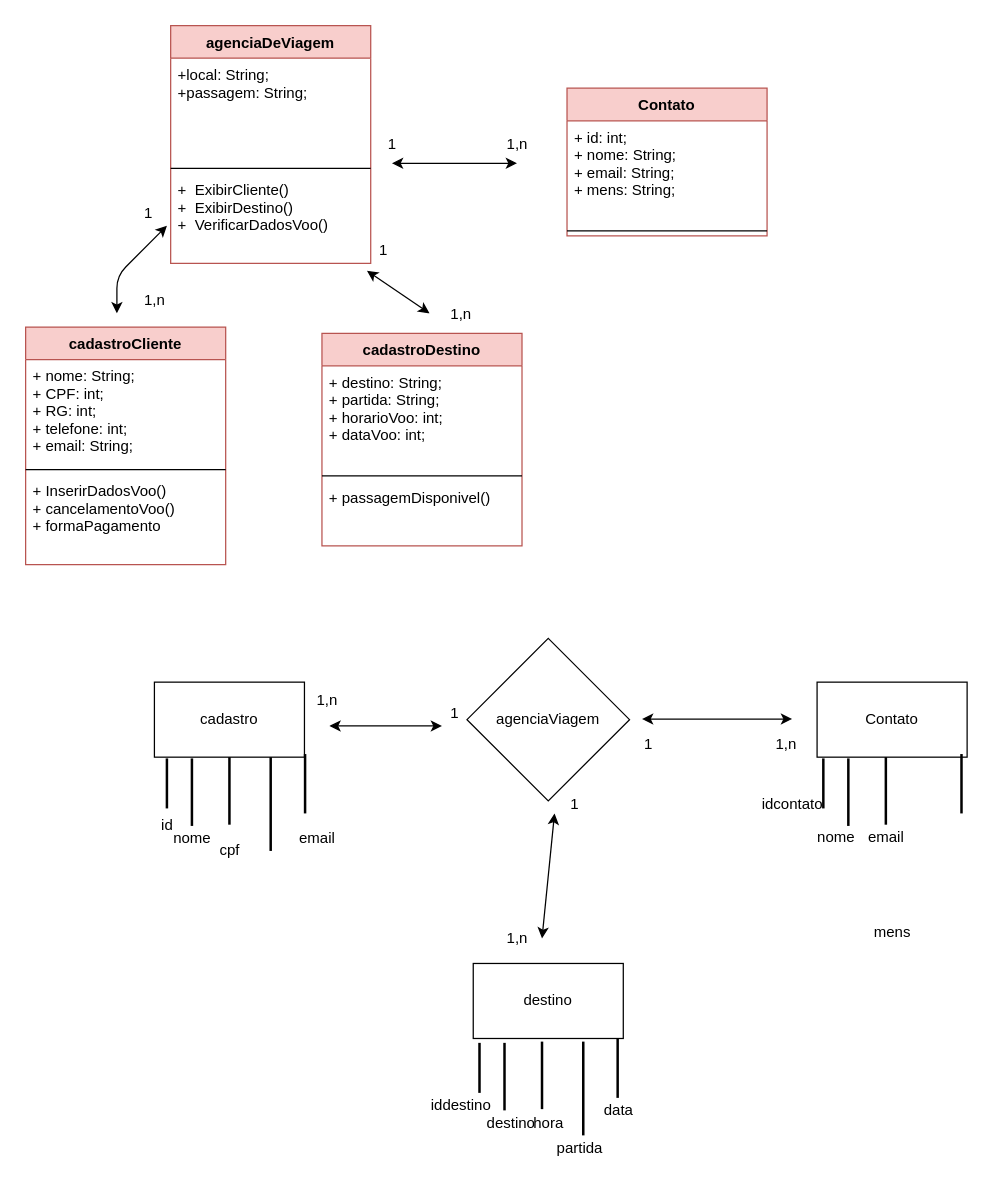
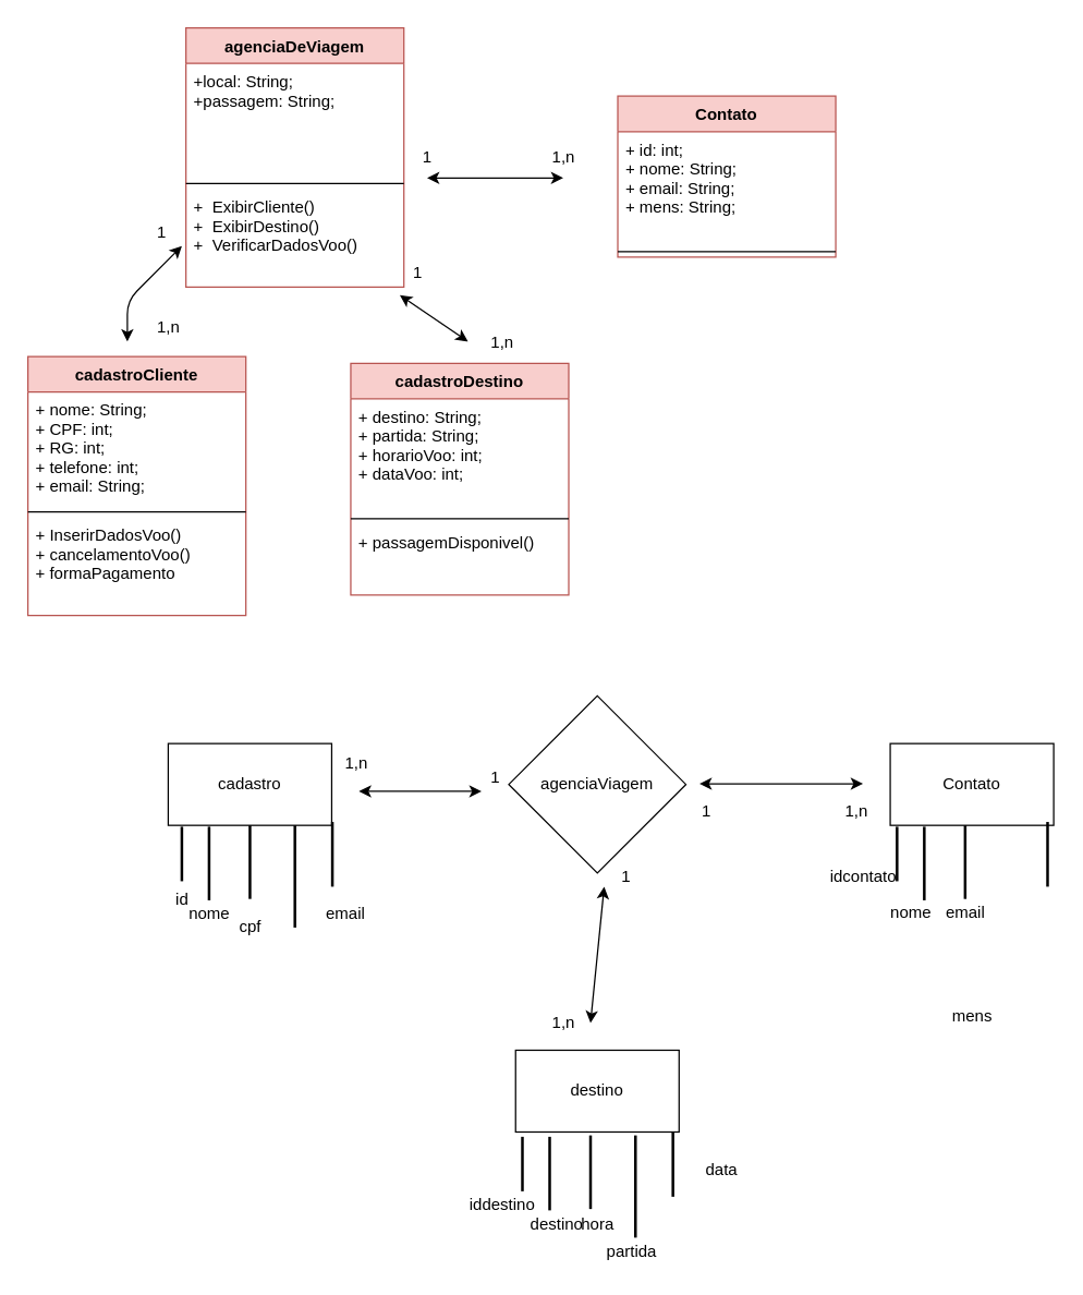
  <mxCell id="0" />
  <mxCell id="1" parent="0" />
  <mxCell id="2" value="agenciaViagem" style="rhombus;whiteSpace=wrap;html=1;rounded=0;sketch=0;" vertex="1" parent="1"><mxGeometry x="373" y="510" width="130" height="130" as="geometry" /></mxCell>
  <mxCell id="3" value="" style="endArrow=classic;startArrow=classic;html=1;rounded=1;sketch=0;curved=0;" edge="1" parent="1"><mxGeometry width="50" height="50" relative="1" as="geometry"><mxPoint x="513" y="574.5" as="sourcePoint" /><mxPoint x="633" y="574.5" as="targetPoint" /><Array as="points"><mxPoint x="573" y="574.5" /></Array></mxGeometry></mxCell>
  <mxCell id="4" value="Contato" style="rounded=0;whiteSpace=wrap;html=1;sketch=0;" vertex="1" parent="1"><mxGeometry x="653" y="545" width="120" height="60" as="geometry" /></mxCell>
  <mxCell id="5" value="" style="endArrow=classic;startArrow=classic;html=1;rounded=1;sketch=0;curved=0;" edge="1" parent="1"><mxGeometry width="50" height="50" relative="1" as="geometry"><mxPoint x="353" y="580" as="sourcePoint" /><mxPoint x="263" y="580" as="targetPoint" /><Array as="points" /></mxGeometry></mxCell>
  <mxCell id="6" value="" style="endArrow=classic;startArrow=classic;html=1;rounded=1;sketch=0;curved=0;" edge="1" parent="1"><mxGeometry width="50" height="50" relative="1" as="geometry"><mxPoint x="433" y="750" as="sourcePoint" /><mxPoint x="443" y="650" as="targetPoint" /><Array as="points" /></mxGeometry></mxCell>
  <mxCell id="7" value="cadastro" style="rounded=0;whiteSpace=wrap;html=1;sketch=0;" vertex="1" parent="1"><mxGeometry x="123" y="545" width="120" height="60" as="geometry" /></mxCell>
  <mxCell id="8" value="destino" style="rounded=0;whiteSpace=wrap;html=1;sketch=0;" vertex="1" parent="1"><mxGeometry x="378" y="770" width="120" height="60" as="geometry" /></mxCell>
  <mxCell id="9" value="cadastroCliente" style="swimlane;fontStyle=1;align=center;verticalAlign=top;childLayout=stackLayout;horizontal=1;startSize=26;horizontalStack=0;resizeParent=1;resizeParentMax=0;resizeLast=0;collapsible=1;marginBottom=0;fillColor=#f8cecc;strokeColor=#b85450;" vertex="1" parent="1"><mxGeometry x="20" y="261" width="160" height="190" as="geometry" /></mxCell>
  <mxCell id="10" value="+ nome: String;&#10;+ CPF: int;&#10;+ RG: int;&#10;+ telefone: int;&#10;+ email: String;&#10;&#10;" style="text;strokeColor=none;fillColor=none;align=left;verticalAlign=top;spacingLeft=4;spacingRight=4;overflow=hidden;rotatable=0;points=[[0,0.5],[1,0.5]];portConstraint=eastwest;" vertex="1" parent="9"><mxGeometry y="26" width="160" height="84" as="geometry" /></mxCell>
  <mxCell id="11" value="" style="line;strokeWidth=1;fillColor=none;align=left;verticalAlign=middle;spacingTop=-1;spacingLeft=3;spacingRight=3;rotatable=0;labelPosition=right;points=[];portConstraint=eastwest;" vertex="1" parent="9"><mxGeometry y="110" width="160" height="8" as="geometry" /></mxCell>
  <mxCell id="12" value="+ InserirDadosVoo()&#10;+ cancelamentoVoo()&#10;+ formaPagamento" style="text;strokeColor=none;fillColor=none;align=left;verticalAlign=top;spacingLeft=4;spacingRight=4;overflow=hidden;rotatable=0;points=[[0,0.5],[1,0.5]];portConstraint=eastwest;" vertex="1" parent="9"><mxGeometry y="118" width="160" height="72" as="geometry" /></mxCell>
  <mxCell id="13" value="cadastroDestino" style="swimlane;fontStyle=1;align=center;verticalAlign=top;childLayout=stackLayout;horizontal=1;startSize=26;horizontalStack=0;resizeParent=1;resizeParentMax=0;resizeLast=0;collapsible=1;marginBottom=0;fillColor=#f8cecc;strokeColor=#b85450;" vertex="1" parent="1"><mxGeometry x="257" y="266" width="160" height="170" as="geometry" /></mxCell>
  <mxCell id="14" value="+ destino: String;&#10;+ partida: String;&#10;+ horarioVoo: int;&#10;+ dataVoo: int;" style="text;strokeColor=none;fillColor=none;align=left;verticalAlign=top;spacingLeft=4;spacingRight=4;overflow=hidden;rotatable=0;points=[[0,0.5],[1,0.5]];portConstraint=eastwest;" vertex="1" parent="13"><mxGeometry y="26" width="160" height="84" as="geometry" /></mxCell>
  <mxCell id="15" value="" style="line;strokeWidth=1;fillColor=none;align=left;verticalAlign=middle;spacingTop=-1;spacingLeft=3;spacingRight=3;rotatable=0;labelPosition=right;points=[];portConstraint=eastwest;" vertex="1" parent="13"><mxGeometry y="110" width="160" height="8" as="geometry" /></mxCell>
  <mxCell id="16" value="+ passagemDisponivel()" style="text;strokeColor=none;fillColor=none;align=left;verticalAlign=top;spacingLeft=4;spacingRight=4;overflow=hidden;rotatable=0;points=[[0,0.5],[1,0.5]];portConstraint=eastwest;" vertex="1" parent="13"><mxGeometry y="118" width="160" height="52" as="geometry" /></mxCell>
  <mxCell id="17" value="agenciaDeViagem" style="swimlane;fontStyle=1;align=center;verticalAlign=top;childLayout=stackLayout;horizontal=1;startSize=26;horizontalStack=0;resizeParent=1;resizeParentMax=0;resizeLast=0;collapsible=1;marginBottom=0;fillColor=#f8cecc;strokeColor=#b85450;" vertex="1" parent="1"><mxGeometry x="136" y="20" width="160" height="190" as="geometry" /></mxCell>
  <mxCell id="18" value="+local: String;&#10;+passagem: String;" style="text;strokeColor=none;fillColor=none;align=left;verticalAlign=top;spacingLeft=4;spacingRight=4;overflow=hidden;rotatable=0;points=[[0,0.5],[1,0.5]];portConstraint=eastwest;" vertex="1" parent="17"><mxGeometry y="26" width="160" height="84" as="geometry" /></mxCell>
  <mxCell id="19" value="" style="line;strokeWidth=1;fillColor=none;align=left;verticalAlign=middle;spacingTop=-1;spacingLeft=3;spacingRight=3;rotatable=0;labelPosition=right;points=[];portConstraint=eastwest;" vertex="1" parent="17"><mxGeometry y="110" width="160" height="8" as="geometry" /></mxCell>
  <mxCell id="20" value="+  ExibirCliente() &#10;+  ExibirDestino()&#10;+  VerificarDadosVoo()" style="text;strokeColor=none;fillColor=none;align=left;verticalAlign=top;spacingLeft=4;spacingRight=4;overflow=hidden;rotatable=0;points=[[0,0.5],[1,0.5]];portConstraint=eastwest;" vertex="1" parent="17"><mxGeometry y="118" width="160" height="72" as="geometry" /></mxCell>
  <mxCell id="21" value="" style="endArrow=classic;startArrow=classic;html=1;rounded=1;sketch=0;curved=0;" edge="1" parent="1"><mxGeometry width="50" height="50" relative="1" as="geometry"><mxPoint x="343" y="250" as="sourcePoint" /><mxPoint x="293" y="216" as="targetPoint" /><Array as="points" /></mxGeometry></mxCell>
  <mxCell id="22" value="" style="endArrow=classic;startArrow=classic;html=1;rounded=1;sketch=0;curved=0;" edge="1" parent="1"><mxGeometry width="50" height="50" relative="1" as="geometry"><mxPoint x="93" y="250" as="sourcePoint" /><mxPoint x="133" y="180" as="targetPoint" /><Array as="points"><mxPoint x="93" y="220" /></Array></mxGeometry></mxCell>
  <mxCell id="23" value="" style="endArrow=classic;startArrow=classic;html=1;rounded=1;sketch=0;curved=0;" edge="1" parent="1"><mxGeometry width="50" height="50" relative="1" as="geometry"><mxPoint x="413" y="130" as="sourcePoint" /><mxPoint x="313" y="130" as="targetPoint" /><Array as="points"><mxPoint x="373" y="130" /></Array></mxGeometry></mxCell>
  <mxCell id="24" value="Contato" style="swimlane;fontStyle=1;align=center;verticalAlign=top;childLayout=stackLayout;horizontal=1;startSize=26;horizontalStack=0;resizeParent=1;resizeParentMax=0;resizeLast=0;collapsible=1;marginBottom=0;fillColor=#f8cecc;strokeColor=#b85450;" vertex="1" parent="1"><mxGeometry x="453" y="70" width="160" height="118" as="geometry" /></mxCell>
  <mxCell id="25" value="+ id: int;&#10;+ nome: String;&#10;+ email: String;&#10;+ mens: String;" style="text;strokeColor=none;fillColor=none;align=left;verticalAlign=top;spacingLeft=4;spacingRight=4;overflow=hidden;rotatable=0;points=[[0,0.5],[1,0.5]];portConstraint=eastwest;" vertex="1" parent="24"><mxGeometry y="26" width="160" height="84" as="geometry" /></mxCell>
  <mxCell id="26" value="" style="line;strokeWidth=1;fillColor=none;align=left;verticalAlign=middle;spacingTop=-1;spacingLeft=3;spacingRight=3;rotatable=0;labelPosition=right;points=[];portConstraint=eastwest;" vertex="1" parent="24"><mxGeometry y="110" width="160" height="8" as="geometry" /></mxCell>
  <mxCell id="27" value="id" style="text;html=1;align=center;verticalAlign=middle;resizable=0;points=[];autosize=1;strokeColor=none;fillColor=none;" vertex="1" parent="1"><mxGeometry x="123" y="650" width="20" height="20" as="geometry" /></mxCell>
  <mxCell id="28" value="nome" style="text;html=1;align=center;verticalAlign=middle;resizable=0;points=[];autosize=1;strokeColor=none;fillColor=none;" vertex="1" parent="1"><mxGeometry x="128" y="660" width="50" height="20" as="geometry" /></mxCell>
  <mxCell id="29" value="cpf&lt;br&gt;" style="text;html=1;align=center;verticalAlign=middle;resizable=0;points=[];autosize=1;strokeColor=none;fillColor=none;" vertex="1" parent="1"><mxGeometry x="168" y="670" width="30" height="20" as="geometry" /></mxCell>
  <mxCell id="30" value="email" style="text;html=1;align=center;verticalAlign=middle;resizable=0;points=[];autosize=1;strokeColor=none;fillColor=none;" vertex="1" parent="1"><mxGeometry x="233" y="660" width="40" height="20" as="geometry" /></mxCell>
  <mxCell id="31" value="nome" style="text;html=1;align=center;verticalAlign=middle;resizable=0;points=[];autosize=1;strokeColor=none;fillColor=none;" vertex="1" parent="1"><mxGeometry x="643" y="659" width="50" height="20" as="geometry" /></mxCell>
  <mxCell id="32" value="email" style="text;html=1;align=center;verticalAlign=middle;resizable=0;points=[];autosize=1;strokeColor=none;fillColor=none;" vertex="1" parent="1"><mxGeometry x="688" y="659" width="40" height="20" as="geometry" /></mxCell>
  <mxCell id="33" value="destino" style="text;html=1;align=center;verticalAlign=middle;resizable=0;points=[];autosize=1;strokeColor=none;fillColor=none;" vertex="1" parent="1"><mxGeometry x="383" y="887.5" width="50" height="20" as="geometry" /></mxCell>
  <mxCell id="34" value="partida" style="text;html=1;align=center;verticalAlign=middle;resizable=0;points=[];autosize=1;strokeColor=none;fillColor=none;" vertex="1" parent="1"><mxGeometry x="438" y="907.5" width="50" height="20" as="geometry" /></mxCell>
- <mxCell id="35" value="data" style="text;html=1;align=center;verticalAlign=middle;resizable=0;points=[];autosize=1;strokeColor=none;fillColor=none;" vertex="1" parent="1"><mxGeometry x="473.5" y="877.5" width="40" height="20" as="geometry" /></mxCell>
+ <mxCell id="35" value="data" style="text;html=1;align=center;verticalAlign=middle;resizable=0;points=[];autosize=1;strokeColor=none;fillColor=none;" vertex="1" parent="1"><mxGeometry x="508.5" y="847.5" width="40" height="20" as="geometry" /></mxCell>
  <mxCell id="36" value="hora" style="text;html=1;align=center;verticalAlign=middle;resizable=0;points=[];autosize=1;strokeColor=none;fillColor=none;" vertex="1" parent="1"><mxGeometry x="418" y="887.5" width="40" height="20" as="geometry" /></mxCell>
  <mxCell id="37" value="iddestino" style="text;html=1;align=center;verticalAlign=middle;resizable=0;points=[];autosize=1;strokeColor=none;fillColor=none;" vertex="1" parent="1"><mxGeometry x="338" y="873.5" width="60" height="20" as="geometry" /></mxCell>
  <mxCell id="38" value="idcontato" style="text;html=1;align=center;verticalAlign=middle;resizable=0;points=[];autosize=1;strokeColor=none;fillColor=none;" vertex="1" parent="1"><mxGeometry x="603" y="632.5" width="60" height="20" as="geometry" /></mxCell>
  <mxCell id="39" value="mens" style="text;html=1;align=center;verticalAlign=middle;resizable=0;points=[];autosize=1;strokeColor=none;fillColor=none;" vertex="1" parent="1"><mxGeometry x="693" y="735" width="40" height="20" as="geometry" /></mxCell>
  <mxCell id="40" value="" style="line;strokeWidth=2;direction=south;html=1;rounded=0;sketch=0;" vertex="1" parent="1"><mxGeometry x="128" y="606" width="10" height="40" as="geometry" /></mxCell>
  <mxCell id="41" value="" style="line;strokeWidth=2;direction=south;html=1;rounded=0;sketch=0;" vertex="1" parent="1"><mxGeometry x="148" y="606" width="10" height="54" as="geometry" /></mxCell>
  <mxCell id="42" value="" style="line;strokeWidth=2;direction=south;html=1;rounded=0;sketch=0;" vertex="1" parent="1"><mxGeometry x="178" y="605" width="10" height="54" as="geometry" /></mxCell>
  <mxCell id="43" value="" style="line;strokeWidth=2;direction=south;html=1;rounded=0;sketch=0;" vertex="1" parent="1"><mxGeometry x="213.5" y="605" width="5" height="75" as="geometry" /></mxCell>
  <mxCell id="44" value="" style="line;strokeWidth=2;direction=south;html=1;rounded=0;sketch=0;" vertex="1" parent="1"><mxGeometry x="241" y="602.5" width="5" height="47.5" as="geometry" /></mxCell>
  <mxCell id="45" value="" style="line;strokeWidth=2;direction=south;html=1;rounded=0;sketch=0;" vertex="1" parent="1"><mxGeometry x="653" y="606" width="10" height="40" as="geometry" /></mxCell>
  <mxCell id="46" value="" style="line;strokeWidth=2;direction=south;html=1;rounded=0;sketch=0;" vertex="1" parent="1"><mxGeometry x="673" y="606" width="10" height="54" as="geometry" /></mxCell>
  <mxCell id="47" value="" style="line;strokeWidth=2;direction=south;html=1;rounded=0;sketch=0;" vertex="1" parent="1"><mxGeometry x="703" y="605" width="10" height="54" as="geometry" /></mxCell>
  <mxCell id="48" value="" style="line;strokeWidth=2;direction=south;html=1;rounded=0;sketch=0;" vertex="1" parent="1"><mxGeometry x="766" y="602.5" width="5" height="47.5" as="geometry" /></mxCell>
  <mxCell id="49" value="" style="line;strokeWidth=2;direction=south;html=1;rounded=0;sketch=0;" vertex="1" parent="1"><mxGeometry x="378" y="833.5" width="10" height="40" as="geometry" /></mxCell>
  <mxCell id="50" value="" style="line;strokeWidth=2;direction=south;html=1;rounded=0;sketch=0;" vertex="1" parent="1"><mxGeometry x="398" y="833.5" width="10" height="54" as="geometry" /></mxCell>
  <mxCell id="51" value="" style="line;strokeWidth=2;direction=south;html=1;rounded=0;sketch=0;" vertex="1" parent="1"><mxGeometry x="428" y="832.5" width="10" height="54" as="geometry" /></mxCell>
  <mxCell id="52" value="" style="line;strokeWidth=2;direction=south;html=1;rounded=0;sketch=0;" vertex="1" parent="1"><mxGeometry x="463.5" y="832.5" width="5" height="75" as="geometry" /></mxCell>
  <mxCell id="53" value="" style="line;strokeWidth=2;direction=south;html=1;rounded=0;sketch=0;" vertex="1" parent="1"><mxGeometry x="491" y="830" width="5" height="47.5" as="geometry" /></mxCell>
  <mxCell id="54" value="1,n" style="text;html=1;align=center;verticalAlign=middle;resizable=0;points=[];autosize=1;strokeColor=none;fillColor=none;" vertex="1" parent="1"><mxGeometry x="246" y="550" width="30" height="20" as="geometry" /></mxCell>
  <mxCell id="55" value="1,n" style="text;html=1;align=center;verticalAlign=middle;resizable=0;points=[];autosize=1;strokeColor=none;fillColor=none;" vertex="1" parent="1"><mxGeometry x="398" y="740" width="30" height="20" as="geometry" /></mxCell>
  <mxCell id="56" value="1,n" style="text;html=1;align=center;verticalAlign=middle;resizable=0;points=[];autosize=1;strokeColor=none;fillColor=none;" vertex="1" parent="1"><mxGeometry x="613" y="585" width="30" height="20" as="geometry" /></mxCell>
  <mxCell id="57" value="1" style="text;html=1;align=center;verticalAlign=middle;resizable=0;points=[];autosize=1;strokeColor=none;fillColor=none;" vertex="1" parent="1"><mxGeometry x="508" y="585" width="20" height="20" as="geometry" /></mxCell>
  <mxCell id="58" value="1" style="text;html=1;align=center;verticalAlign=middle;resizable=0;points=[];autosize=1;strokeColor=none;fillColor=none;" vertex="1" parent="1"><mxGeometry x="448.5" y="632.5" width="20" height="20" as="geometry" /></mxCell>
  <mxCell id="59" value="1" style="text;html=1;align=center;verticalAlign=middle;resizable=0;points=[];autosize=1;strokeColor=none;fillColor=none;" vertex="1" parent="1"><mxGeometry x="353" y="560" width="20" height="20" as="geometry" /></mxCell>
  <mxCell id="60" value="1,n" style="text;html=1;align=center;verticalAlign=middle;resizable=0;points=[];autosize=1;strokeColor=none;fillColor=none;" vertex="1" parent="1"><mxGeometry x="108" y="230" width="30" height="20" as="geometry" /></mxCell>
  <mxCell id="61" value="1,n" style="text;html=1;align=center;verticalAlign=middle;resizable=0;points=[];autosize=1;strokeColor=none;fillColor=none;" vertex="1" parent="1"><mxGeometry x="353" y="241" width="30" height="20" as="geometry" /></mxCell>
  <mxCell id="62" value="1,n" style="text;html=1;align=center;verticalAlign=middle;resizable=0;points=[];autosize=1;strokeColor=none;fillColor=none;" vertex="1" parent="1"><mxGeometry x="398" y="105" width="30" height="20" as="geometry" /></mxCell>
  <mxCell id="63" value="1" style="text;html=1;align=center;verticalAlign=middle;resizable=0;points=[];autosize=1;strokeColor=none;fillColor=none;" vertex="1" parent="1"><mxGeometry x="296" y="190" width="20" height="20" as="geometry" /></mxCell>
  <mxCell id="64" value="1" style="text;html=1;align=center;verticalAlign=middle;resizable=0;points=[];autosize=1;strokeColor=none;fillColor=none;" vertex="1" parent="1"><mxGeometry x="108" y="160" width="20" height="20" as="geometry" /></mxCell>
  <mxCell id="65" value="1" style="text;html=1;align=center;verticalAlign=middle;resizable=0;points=[];autosize=1;strokeColor=none;fillColor=none;" vertex="1" parent="1"><mxGeometry x="303" y="105" width="20" height="20" as="geometry" /></mxCell>
